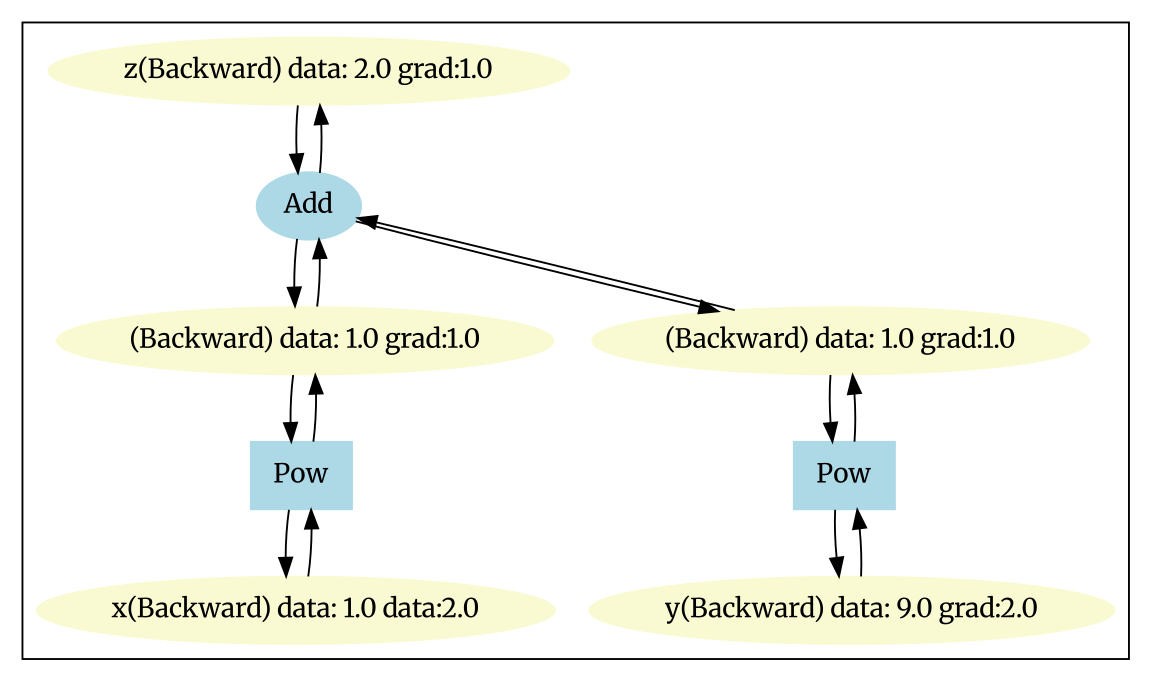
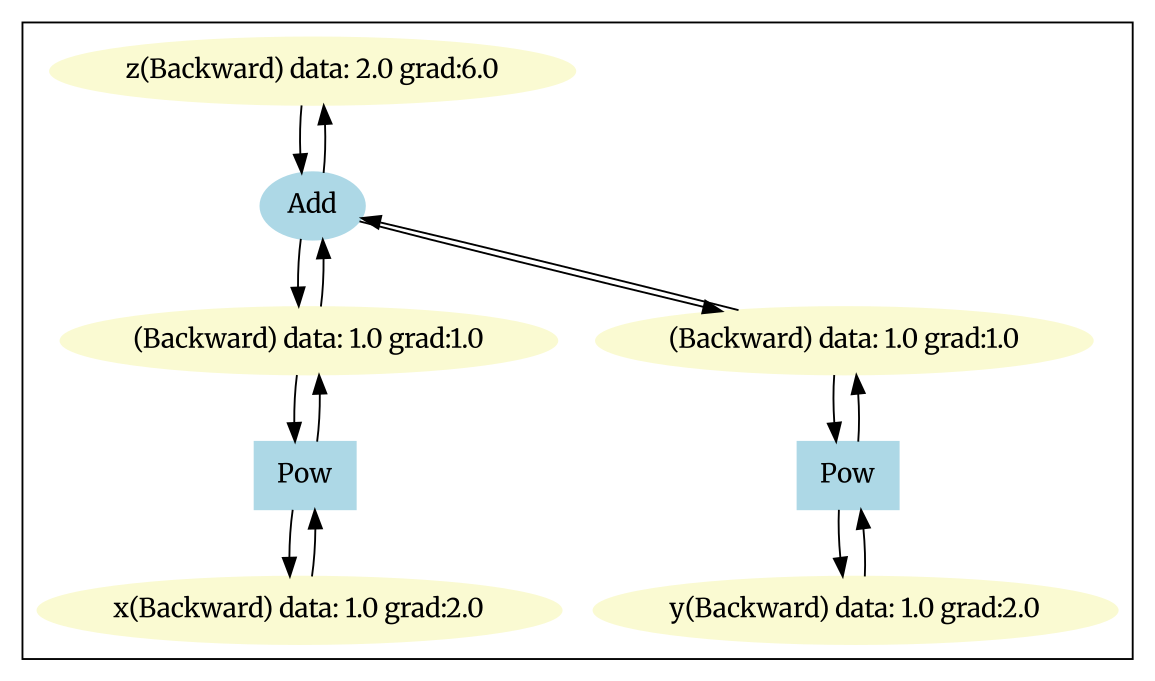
  digraph {
    fontname=Merriweather
    node [color=lightgoldenrodyellow fontname=Merriweather style=filled]
    edge [fontname=Merriweather]
-   n1 [label="z(Backward) data: 2.0 grad:1.0"]
+   n1 [label="z(Backward) data: 2.0 grad:6.0"]
    n2 [color=lightblue label=Add shape=ellipse]
    n3 [label="(Backward) data: 1.0 grad:1.0"]
    n4 [label="(Backward) data: 1.0 grad:1.0"]
    n5 [color=lightblue label=Pow shape=box]
-   n6 [label="y(Backward) data: 9.0 grad:2.0"]
+   n6 [label="y(Backward) data: 1.0 grad:2.0"]
    n7 [color=lightblue label=Pow shape=box]
-   n8 [label="x(Backward) data: 1.0 data:2.0"]
+   n8 [label="x(Backward) data: 1.0 grad:2.0"]
    subgraph cluster_1 {
      cluster=true
      n1
      n2
      n3
      n4
      n5
      n6
      n7
      n8
    }
    subgraph cluster_2 {
      cluster=true
    }
    n1 -> n2
    n2 -> n1
    n2 -> n3
    n2 -> n4
    n3 -> n2
    n3 -> n7
    n4 -> n2
    n4 -> n5
    n5 -> n4
    n5 -> n6
    n6 -> n5
    n7 -> n3
    n7 -> n8
    n8 -> n7
  }
